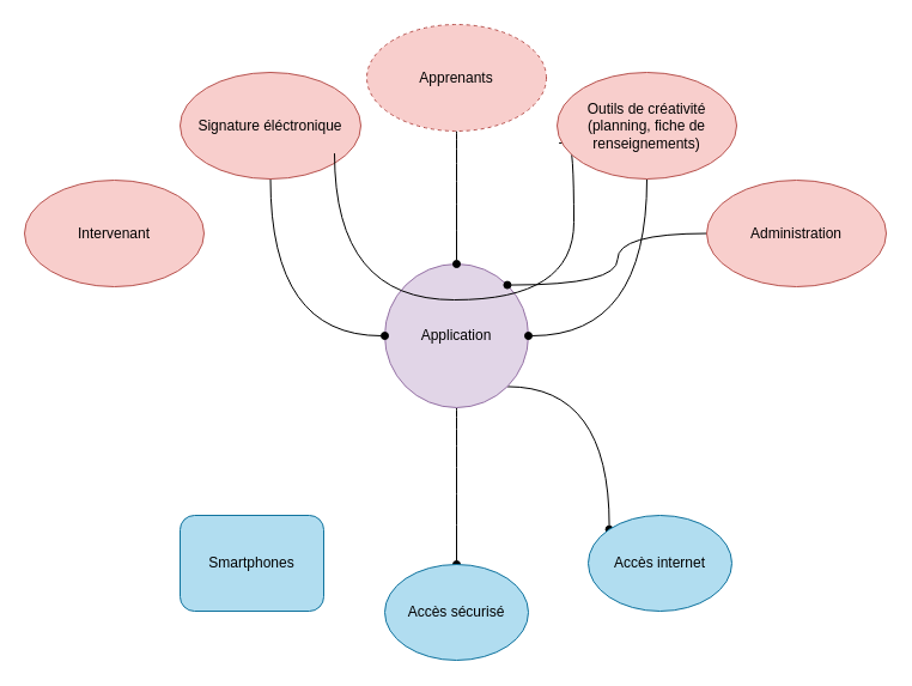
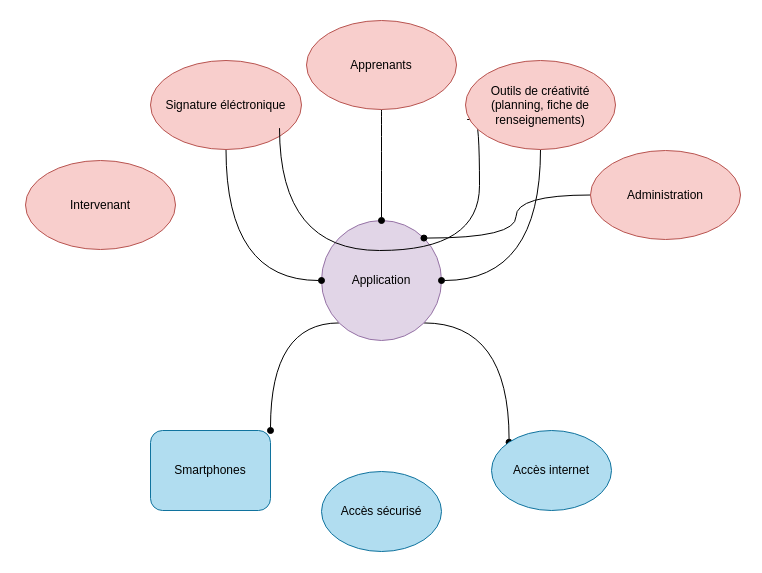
  <mxCell id="0" />
  <mxCell id="1" parent="0" />
+ <mxCell id="2" style="edgeStyle=orthogonalEdgeStyle;curved=1;orthogonalLoop=1;jettySize=auto;html=1;exitX=0;exitY=1;exitDx=0;exitDy=0;entryX=1;entryY=0;entryDx=0;entryDy=0;strokeColor=default;endArrow=oval;endFill=1;" edge="1" parent="1" source="5" target="8"><mxGeometry relative="1" as="geometry" /></mxCell>
  <mxCell id="3" style="edgeStyle=orthogonalEdgeStyle;curved=1;orthogonalLoop=1;jettySize=auto;html=1;exitX=1;exitY=1;exitDx=0;exitDy=0;entryX=0;entryY=0;entryDx=0;entryDy=0;strokeColor=default;endArrow=oval;endFill=1;" edge="1" parent="1" source="5" target="9"><mxGeometry relative="1" as="geometry" /></mxCell>
- <mxCell id="4" style="edgeStyle=orthogonalEdgeStyle;curved=1;orthogonalLoop=1;jettySize=auto;html=1;exitX=0.5;exitY=1;exitDx=0;exitDy=0;entryX=0.5;entryY=0;entryDx=0;entryDy=0;strokeColor=default;endArrow=oval;endFill=1;" edge="1" parent="1" source="5" target="13"><mxGeometry relative="1" as="geometry" /></mxCell>
  <mxCell id="5" value="Application" style="ellipse;whiteSpace=wrap;html=1;aspect=fixed;fillColor=#e1d5e7;strokeColor=#9673a6;" vertex="1" parent="1"><mxGeometry x="321" y="220" width="120" height="120" as="geometry" /></mxCell>
  <mxCell id="6" style="edgeStyle=orthogonalEdgeStyle;curved=1;orthogonalLoop=1;jettySize=auto;html=1;exitX=0.5;exitY=1;exitDx=0;exitDy=0;entryX=0;entryY=0.5;entryDx=0;entryDy=0;strokeColor=default;endArrow=oval;endFill=1;" edge="1" parent="1" source="7" target="5"><mxGeometry relative="1" as="geometry" /></mxCell>
  <mxCell id="7" value="Signature éléctronique" style="ellipse;whiteSpace=wrap;html=1;fillColor=#f8cecc;strokeColor=#b85450;" vertex="1" parent="1"><mxGeometry x="150" y="60" width="151" height="89" as="geometry" /></mxCell>
  <mxCell id="8" value="Smartphones" style="whiteSpace=wrap;html=1;fillColor=#b1ddf0;strokeColor=#10739e;rounded=1;" vertex="1" parent="1"><mxGeometry x="150" y="430" width="120" height="80" as="geometry" /></mxCell>
  <mxCell id="9" value="Accès internet" style="ellipse;whiteSpace=wrap;html=1;fillColor=#b1ddf0;strokeColor=#10739e;" vertex="1" parent="1"><mxGeometry x="491" y="430" width="120" height="80" as="geometry" /></mxCell>
  <mxCell id="10" style="edgeStyle=orthogonalEdgeStyle;curved=1;orthogonalLoop=1;jettySize=auto;html=1;exitX=0.5;exitY=1;exitDx=0;exitDy=0;entryX=1;entryY=0.5;entryDx=0;entryDy=0;strokeColor=default;endArrow=oval;endFill=1;" edge="1" parent="1" source="12" target="5"><mxGeometry relative="1" as="geometry" /></mxCell>
  <mxCell id="11" style="edgeStyle=orthogonalEdgeStyle;curved=1;orthogonalLoop=1;jettySize=auto;html=1;exitX=0.011;exitY=0.663;exitDx=0;exitDy=0;strokeColor=default;exitPerimeter=0;endArrow=none;endFill=0;" edge="1" parent="1" source="12"><mxGeometry relative="1" as="geometry"><mxPoint x="454.2" y="118.206" as="sourcePoint" /><mxPoint x="279" y="127.63" as="targetPoint" /><Array as="points"><mxPoint x="472" y="118" /><mxPoint x="470" y="118" /><mxPoint x="470" y="120" /><mxPoint x="479" y="120" /><mxPoint x="479" y="250" /><mxPoint x="279" y="250" /></Array></mxGeometry></mxCell>
  <mxCell id="12" value="&lt;span style=&quot;&quot;&gt; &lt;/span&gt;Outils de créativité (planning, fiche de renseignements)" style="ellipse;whiteSpace=wrap;html=1;fillColor=#f8cecc;strokeColor=#b85450;" vertex="1" parent="1"><mxGeometry x="465" y="60" width="150" height="89" as="geometry" /></mxCell>
  <mxCell id="13" value="Accès sécurisé" style="ellipse;whiteSpace=wrap;html=1;fillColor=#b1ddf0;strokeColor=#10739e;" vertex="1" parent="1"><mxGeometry x="321" y="471" width="120" height="80" as="geometry" /></mxCell>
  <mxCell id="14" style="edgeStyle=orthogonalEdgeStyle;curved=1;orthogonalLoop=1;jettySize=auto;html=1;exitX=0.5;exitY=1;exitDx=0;exitDy=0;entryX=0.5;entryY=0;entryDx=0;entryDy=0;strokeColor=default;endArrow=oval;endFill=1;" edge="1" parent="1" source="15" target="5"><mxGeometry relative="1" as="geometry" /></mxCell>
- <mxCell id="15" value="Apprenants" style="ellipse;whiteSpace=wrap;html=1;fillColor=#f8cecc;strokeColor=#b85450;dashed=1;" vertex="1" parent="1"><mxGeometry x="306" y="20" width="150" height="89" as="geometry" /></mxCell>
- <mxCell id="16" value="Intervenant" style="ellipse;whiteSpace=wrap;html=1;fillColor=#f8cecc;strokeColor=#b85450;" vertex="1" parent="1"><mxGeometry x="20" y="150" width="150" height="89" as="geometry" /></mxCell>
+ <mxCell id="15" value="Apprenants" style="ellipse;whiteSpace=wrap;html=1;fillColor=#f8cecc;strokeColor=#b85450;" vertex="1" parent="1"><mxGeometry x="306" y="20" width="150" height="89" as="geometry" /></mxCell>
+ <mxCell id="16" value="Intervenant" style="ellipse;whiteSpace=wrap;html=1;fillColor=#f8cecc;strokeColor=#b85450;" vertex="1" parent="1"><mxGeometry x="25" y="160" width="150" height="89" as="geometry" /></mxCell>
  <mxCell id="17" style="edgeStyle=orthogonalEdgeStyle;curved=1;orthogonalLoop=1;jettySize=auto;html=1;exitX=0;exitY=0.5;exitDx=0;exitDy=0;entryX=1;entryY=0;entryDx=0;entryDy=0;strokeColor=default;endArrow=oval;endFill=1;" edge="1" parent="1" source="18" target="5"><mxGeometry relative="1" as="geometry" /></mxCell>
  <mxCell id="18" value="Administration" style="ellipse;whiteSpace=wrap;html=1;fillColor=#f8cecc;strokeColor=#b85450;" vertex="1" parent="1"><mxGeometry x="590" y="150" width="150" height="89" as="geometry" /></mxCell>
